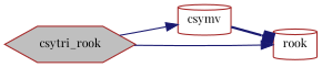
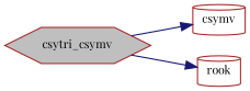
  digraph {
    fontname="Playfair Display"
    rankdir=LR
    node [color=brown fillcolor=white fontname="Playfair Display" fontsize=10 shape=cylinder style=filled]
    edge [arrowhead=normal color=midnightblue fontname="Playfair Display" fontsize=10 labelfontname=Helvetica labelfontsize=10 style=solid]
-   n1 [fillcolor=grey75 fontcolor=black height=0.2 label=csytri_rook shape=hexagon width=0.4]
+   n1 [fillcolor=grey75 fontcolor=black height=0.2 label=csytri_csymv shape=hexagon width=0.4]
    n2 [height=0.2 label=csymv width=0.4]
    n3 [height=0.2 label=rook width=0.4]
    n1 -> n2
    n1 -> n3
-   n2 -> n3 [arrowhead=box style=bold]
  }
